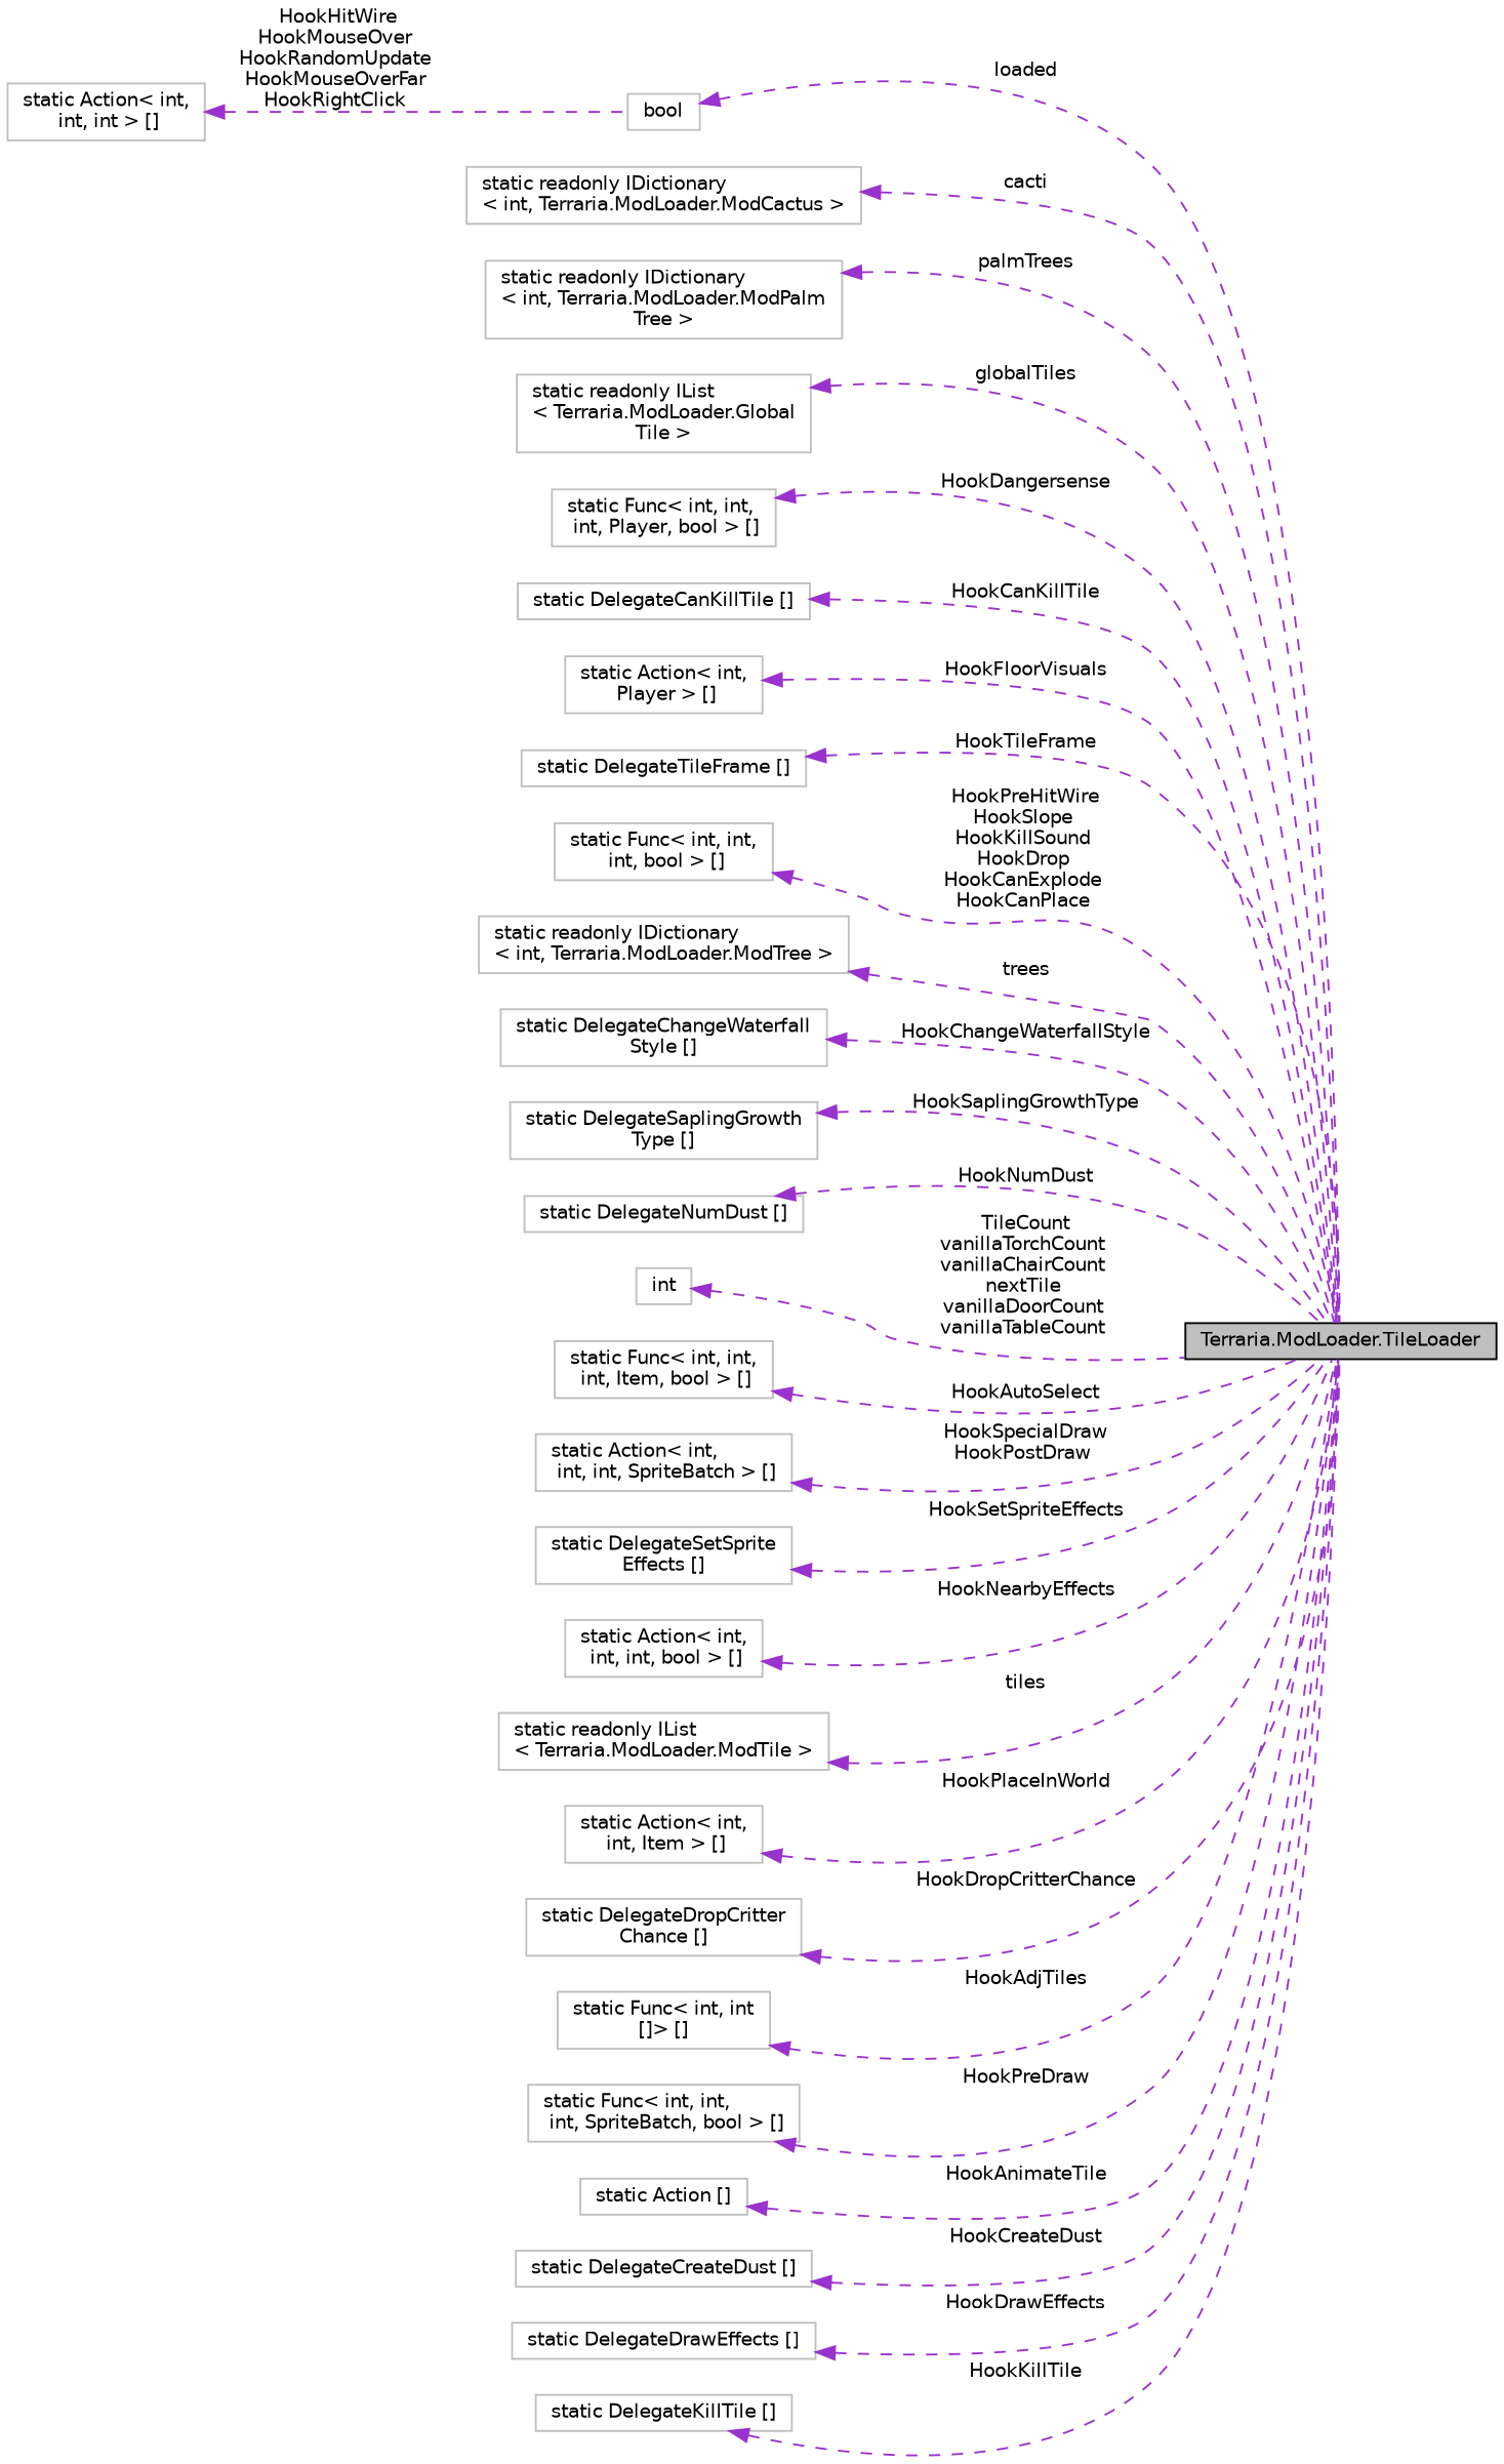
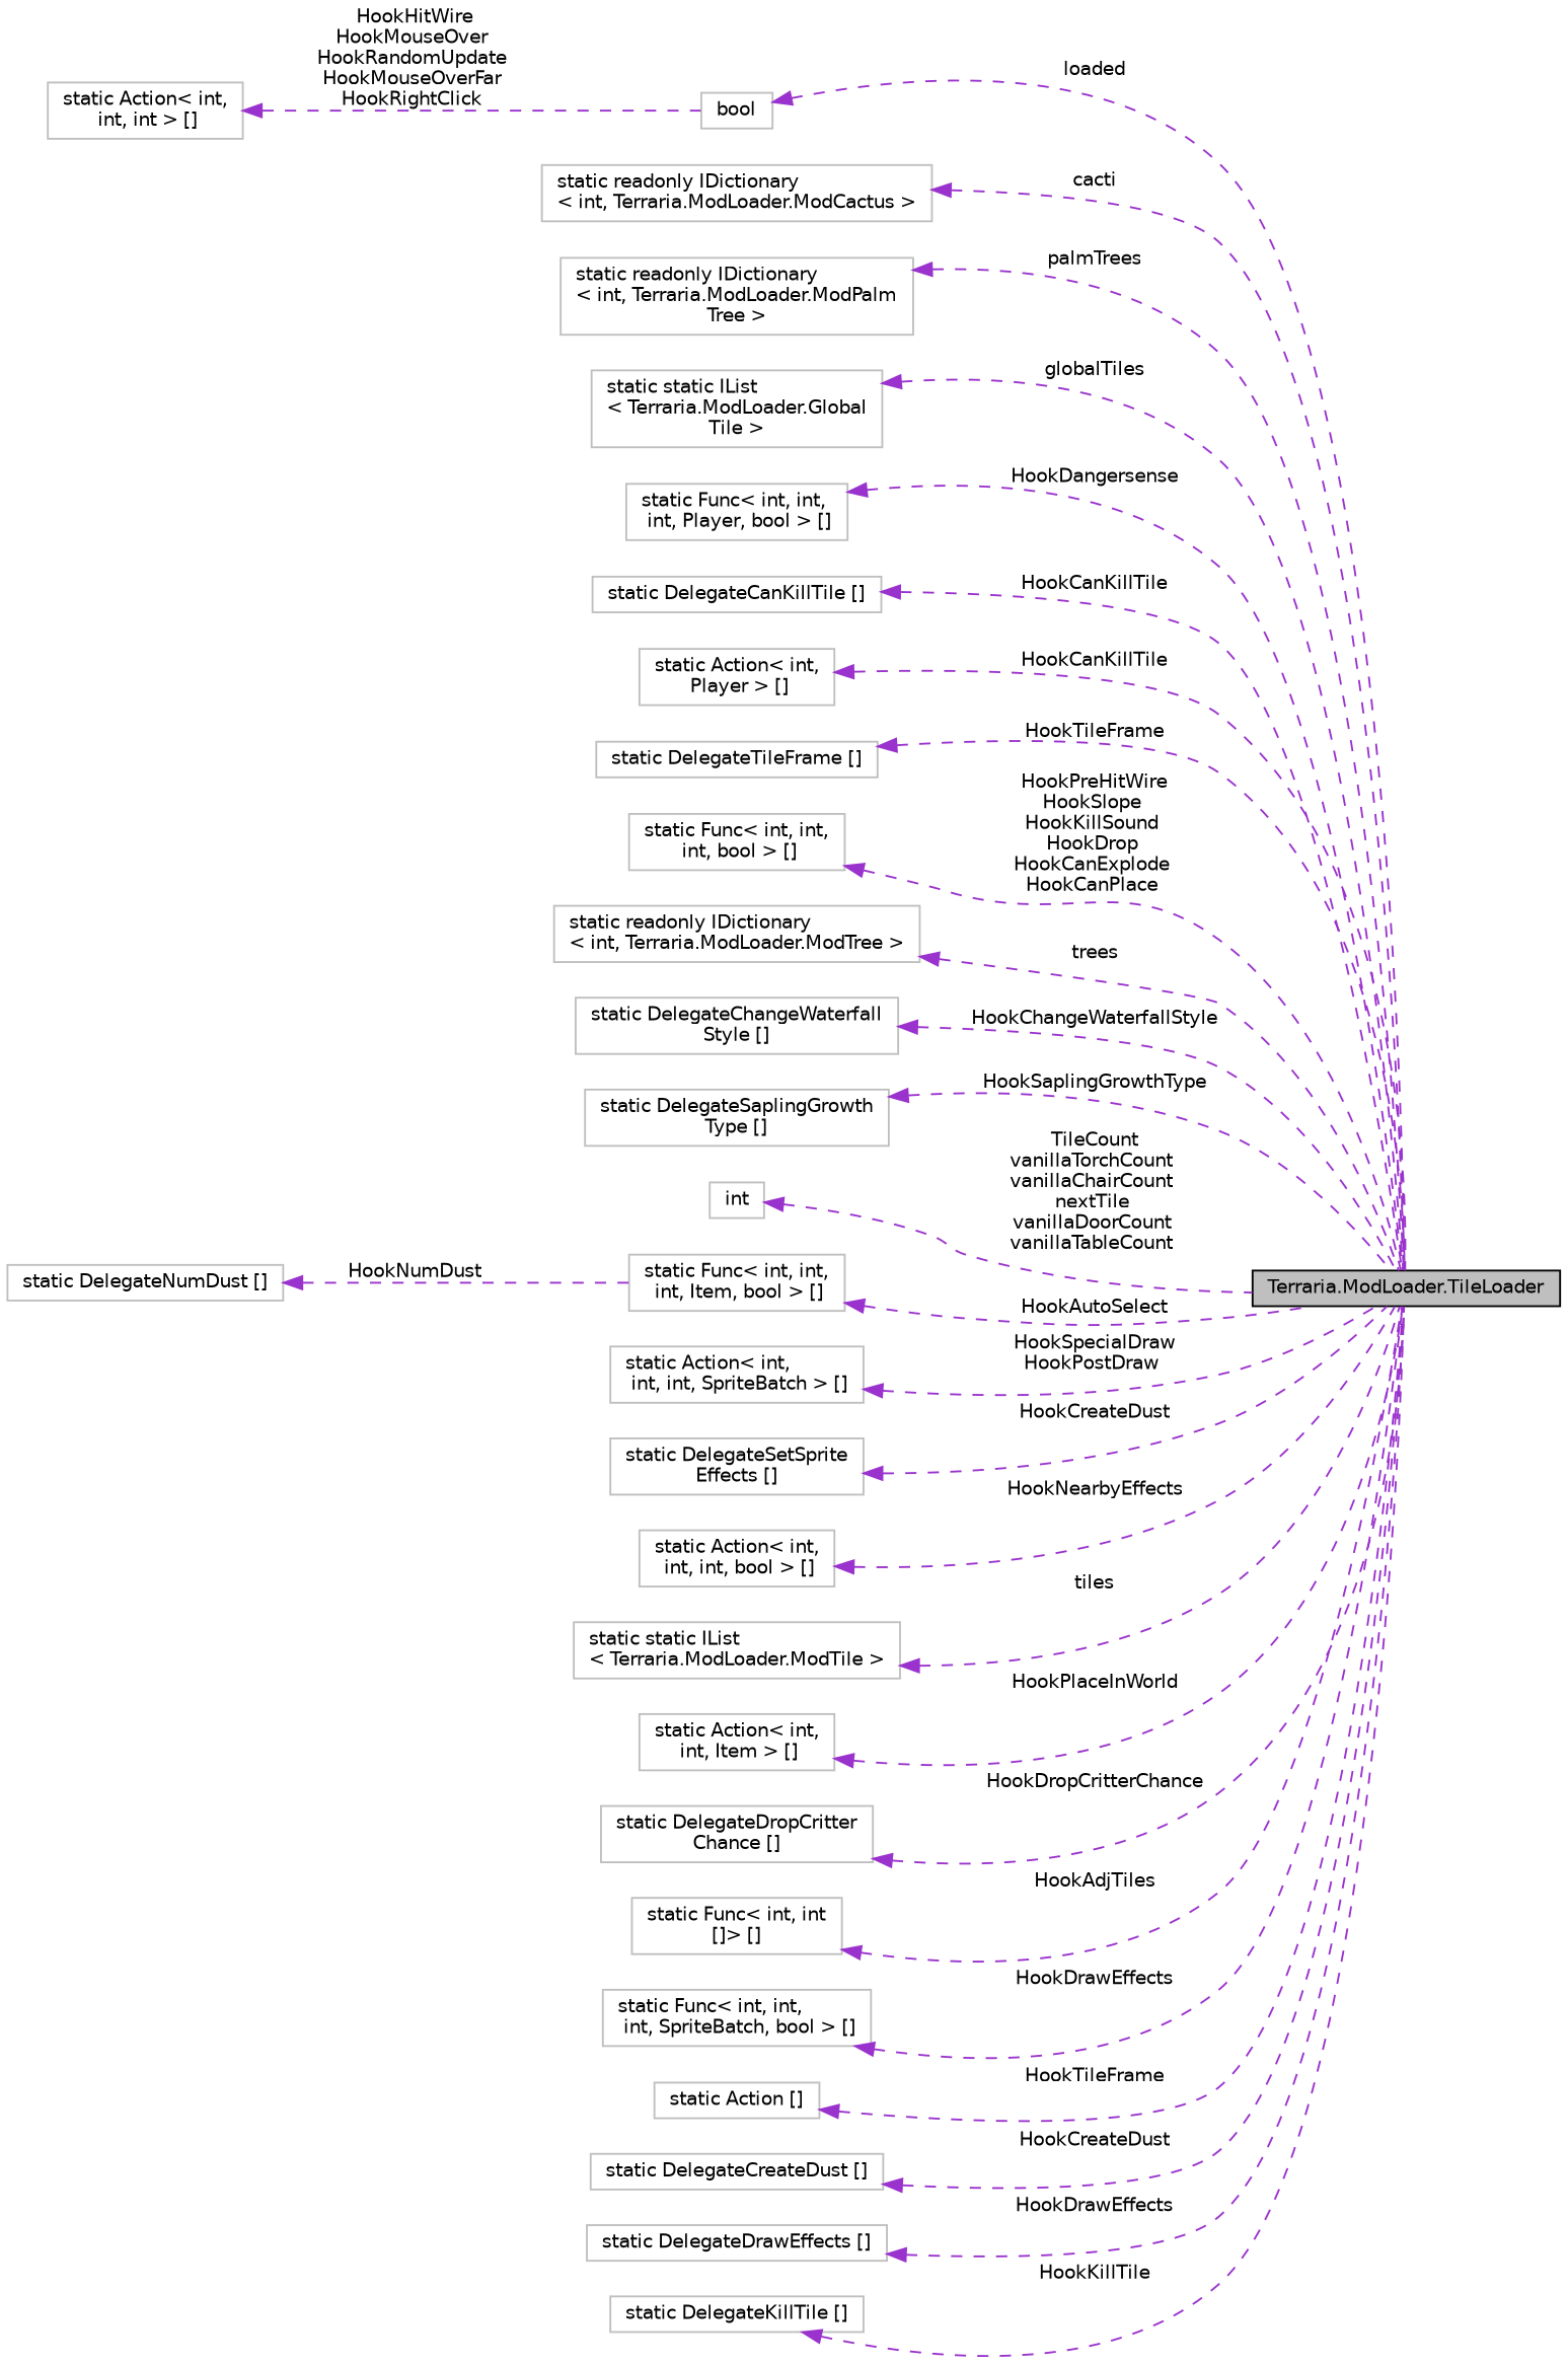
  digraph {
    rankdir=LR
    node [color=grey75 fillcolor=white fontname=Helvetica fontsize=10 shape=record style=filled]
    edge [color=darkorchid3 dir=back fontname=Helvetica fontsize=10 labelfontname=Helvetica labelfontsize=10 style=dashed]
    n1 [color=black fillcolor=grey75 fontcolor=black height=0.2 label="Terraria.ModLoader.TileLoader" width=0.4]
    n2 [height=0.2 label="static Action\< int,\l int, int \> []" width=0.4]
    n3 [height=0.2 label=bool width=0.4]
    n4 [height=0.2 label="static readonly IDictionary\l\< int, Terraria.ModLoader.ModCactus \>" width=0.4]
    n5 [height=0.2 label="static readonly IDictionary\l\< int, Terraria.ModLoader.ModPalm\lTree \>" width=0.4]
-   n6 [height=0.2 label="static readonly IList\l\< Terraria.ModLoader.Global\lTile \>" width=0.4]
+   n6 [height=0.2 label="static static IList\l\< Terraria.ModLoader.Global\lTile \>" width=0.4]
    n7 [height=0.2 label="static Func\< int, int,\l int, Player, bool \> []" width=0.4]
    n8 [height=0.2 label="static DelegateCanKillTile []" width=0.4]
    n9 [height=0.2 label="static Action\< int,\l Player \> []" width=0.4]
    n10 [height=0.2 label="static DelegateTileFrame []" width=0.4]
    n11 [height=0.2 label="static Func\< int, int,\l int, bool \> []" width=0.4]
    n12 [height=0.2 label="static readonly IDictionary\l\< int, Terraria.ModLoader.ModTree \>" width=0.4]
    n13 [height=0.2 label="static DelegateChangeWaterfall\lStyle []" width=0.4]
    n14 [height=0.2 label="static DelegateSaplingGrowth\lType []" width=0.4]
    n15 [height=0.2 label="static DelegateNumDust []" width=0.4]
    n16 [height=0.2 label=int width=0.4]
    n17 [height=0.2 label="static Func\< int, int,\l int, Item, bool \> []" width=0.4]
    n18 [height=0.2 label="static Action\< int,\l int, int, SpriteBatch \> []" width=0.4]
    n19 [height=0.2 label="static DelegateSetSprite\lEffects []" width=0.4]
    n20 [height=0.2 label="static Action\< int,\l int, int, bool \> []" width=0.4]
-   n21 [height=0.2 label="static readonly IList\l\< Terraria.ModLoader.ModTile \>" width=0.4]
+   n21 [height=0.2 label="static static IList\l\< Terraria.ModLoader.ModTile \>" width=0.4]
    n22 [height=0.2 label="static Action\< int,\l int, Item \> []" width=0.4]
    n23 [height=0.2 label="static DelegateDropCritter\lChance []" width=0.4]
    n24 [height=0.2 label="static Func\< int, int\l[]\> []" width=0.4]
    n25 [height=0.2 label="static Func\< int, int,\l int, SpriteBatch, bool \> []" width=0.4]
    n26 [height=0.2 label="static Action []" width=0.4]
    n27 [height=0.2 label="static DelegateCreateDust []" width=0.4]
    n28 [height=0.2 label="static DelegateDrawEffects []" width=0.4]
    n29 [height=0.2 label="static DelegateKillTile []" width=0.4]
    n2 -> n3 [label=" HookHitWire\nHookMouseOver\nHookRandomUpdate\nHookMouseOverFar\nHookRightClick"]
    n3 -> n1 [label=" loaded"]
    n4 -> n1 [label=" cacti"]
    n5 -> n1 [label=" palmTrees"]
    n6 -> n1 [label=" globalTiles"]
    n7 -> n1 [label=" HookDangersense"]
    n8 -> n1 [label=" HookCanKillTile"]
-   n9 -> n1 [label=" HookFloorVisuals"]
+   n9 -> n1 [label=" HookCanKillTile"]
    n10 -> n1 [label=" HookTileFrame"]
    n11 -> n1 [label=" HookPreHitWire\nHookSlope\nHookKillSound\nHookDrop\nHookCanExplode\nHookCanPlace"]
    n12 -> n1 [label=" trees"]
    n13 -> n1 [label=" HookChangeWaterfallStyle"]
    n14 -> n1 [label=" HookSaplingGrowthType"]
-   n15 -> n1 [label=" HookNumDust"]
+   n15 -> n17 [label=" HookNumDust"]
    n16 -> n1 [label=" TileCount\nvanillaTorchCount\nvanillaChairCount\nnextTile\nvanillaDoorCount\nvanillaTableCount"]
    n17 -> n1 [label=" HookAutoSelect"]
    n18 -> n1 [label=" HookSpecialDraw\nHookPostDraw"]
-   n19 -> n1 [label=" HookSetSpriteEffects"]
+   n19 -> n1 [label=" HookCreateDust"]
    n20 -> n1 [label=" HookNearbyEffects"]
    n21 -> n1 [label=" tiles"]
    n22 -> n1 [label=" HookPlaceInWorld"]
    n23 -> n1 [label=" HookDropCritterChance"]
    n24 -> n1 [label=" HookAdjTiles"]
-   n25 -> n1 [label=" HookPreDraw"]
-   n26 -> n1 [label=" HookAnimateTile"]
+   n25 -> n1 [label=" HookDrawEffects"]
+   n26 -> n1 [label=" HookTileFrame"]
    n27 -> n1 [label=" HookCreateDust"]
    n28 -> n1 [label=" HookDrawEffects"]
    n29 -> n1 [label=" HookKillTile"]
  }
